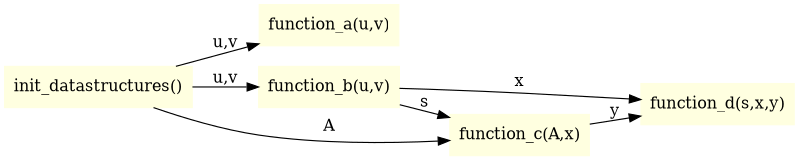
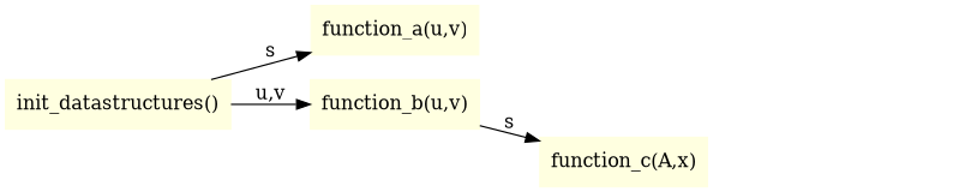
  digraph {
    rankdir=LR
    node [color=lightyellow shape=rectangle style=filled]
    n1 [label="init_datastructures()"]
    n2 [label="function_a(u,v)"]
    n3 [label="function_b(u,v)"]
    n4 [label="function_c(A,x)"]
-   n5 [label="function_d(s,x,y)"]
-   n1 -> n2 [label="u,v"]
+   n1 -> n2 [label=s]
    n1 -> n3 [label="u,v"]
-   n1 -> n4 [label=A]
    n3 -> n4 [label=s]
-   n3 -> n5 [label=x]
-   n4 -> n5 [label=y]
  }
